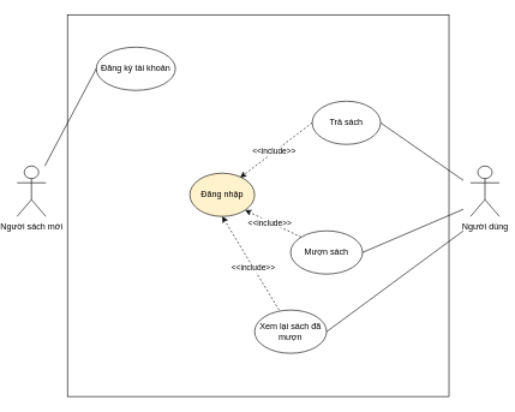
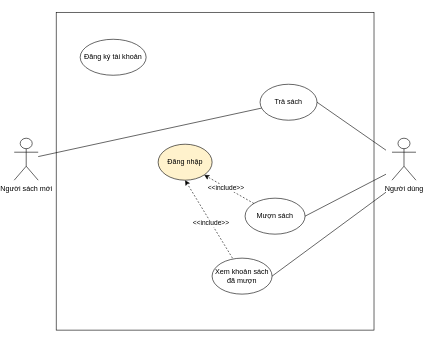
  <mxCell id="0" />
  <mxCell id="1" parent="0" />
  <mxCell id="2" value="Người sách mới" style="shape=umlActor;verticalLabelPosition=bottom;verticalAlign=top;html=1;outlineConnect=0;" vertex="1" parent="1"><mxGeometry x="20" y="230" width="40" height="70" as="geometry" /></mxCell>
  <mxCell id="3" value="" style="whiteSpace=wrap;html=1;aspect=fixed;" vertex="1" parent="1"><mxGeometry x="90" y="20" width="530" height="530" as="geometry" /></mxCell>
  <mxCell id="4" value="Người dùng" style="shape=umlActor;verticalLabelPosition=bottom;verticalAlign=top;html=1;outlineConnect=0;" vertex="1" parent="1"><mxGeometry x="650" y="230" width="40" height="70" as="geometry" /></mxCell>
  <mxCell id="5" value="Đăng ký tài khoản" style="ellipse;whiteSpace=wrap;html=1;" vertex="1" parent="1"><mxGeometry x="130" y="65" width="110" height="60" as="geometry" /></mxCell>
- <mxCell id="6" value="" style="endArrow=none;html=1;rounded=0;entryX=0;entryY=0.5;entryDx=0;entryDy=0;" edge="1" parent="1" source="2" target="5"><mxGeometry width="50" height="50" relative="1" as="geometry"><mxPoint x="390" y="310" as="sourcePoint" /><mxPoint x="440" y="260" as="targetPoint" /></mxGeometry></mxCell>
+ <mxCell id="6" value="" style="endArrow=none;html=1;rounded=0;" edge="1" parent="1" source="2" target="10"><mxGeometry width="50" height="50" relative="1" as="geometry"><mxPoint x="390" y="310" as="sourcePoint" /><mxPoint x="440" y="260" as="targetPoint" /></mxGeometry></mxCell>
  <mxCell id="7" value="Đăng nhập" style="ellipse;whiteSpace=wrap;html=1;fillColor=#fff2cc;" vertex="1" parent="1"><mxGeometry x="260" y="240" width="90" height="60" as="geometry" /></mxCell>
- <mxCell id="8" value="Xem lại sách đã mượn" style="ellipse;whiteSpace=wrap;html=1;" vertex="1" parent="1"><mxGeometry x="350" y="430" width="100" height="60" as="geometry" /></mxCell>
- <mxCell id="9" value="Mượn sách" style="ellipse;whiteSpace=wrap;html=1;" vertex="1" parent="1"><mxGeometry x="400" y="320" width="100" height="60" as="geometry" /></mxCell>
+ <mxCell id="8" value="Xem khoản sách đã mượn" style="ellipse;whiteSpace=wrap;html=1;" vertex="1" parent="1"><mxGeometry x="350" y="430" width="100" height="60" as="geometry" /></mxCell>
+ <mxCell id="9" value="Mượn sách" style="ellipse;whiteSpace=wrap;html=1;" vertex="1" parent="1"><mxGeometry x="405" y="330" width="100" height="60" as="geometry" /></mxCell>
  <mxCell id="10" value="Trả sách" style="ellipse;whiteSpace=wrap;html=1;" vertex="1" parent="1"><mxGeometry x="430" y="140" width="95" height="60" as="geometry" /></mxCell>
  <mxCell id="11" value="" style="endArrow=none;html=1;rounded=0;entryX=1;entryY=0.5;entryDx=0;entryDy=0;" edge="1" parent="1" target="10"><mxGeometry width="50" height="50" relative="1" as="geometry"><mxPoint x="640" y="250" as="sourcePoint" /><mxPoint x="440" y="260" as="targetPoint" /></mxGeometry></mxCell>
  <mxCell id="12" value="" style="endArrow=none;html=1;rounded=0;exitX=1;exitY=0.5;exitDx=0;exitDy=0;" edge="1" parent="1" source="9"><mxGeometry width="50" height="50" relative="1" as="geometry"><mxPoint x="390" y="310" as="sourcePoint" /><mxPoint x="640" y="290" as="targetPoint" /></mxGeometry></mxCell>
  <mxCell id="13" value="" style="endArrow=none;html=1;rounded=0;exitX=1;exitY=0.5;exitDx=0;exitDy=0;" edge="1" parent="1" source="8"><mxGeometry width="50" height="50" relative="1" as="geometry"><mxPoint x="390" y="310" as="sourcePoint" /><mxPoint x="640" y="320" as="targetPoint" /></mxGeometry></mxCell>
- <mxCell id="14" value="" style="endArrow=classic;html=1;rounded=0;entryX=0.778;entryY=0.1;entryDx=0;entryDy=0;entryPerimeter=0;exitX=0;exitY=0.5;exitDx=0;exitDy=0;dashed=1;" edge="1" parent="1" source="10" target="7"><mxGeometry width="50" height="50" relative="1" as="geometry"><mxPoint x="390" y="310" as="sourcePoint" /><mxPoint x="440" y="260" as="targetPoint" /></mxGeometry></mxCell>
- <mxCell id="15" value="&amp;lt;&amp;lt;include&amp;gt;&amp;gt;" style="edgeLabel;html=1;align=center;verticalAlign=middle;resizable=0;points=[];" vertex="1" connectable="0" parent="14"><mxGeometry x="0.07" y="-1" relative="1" as="geometry"><mxPoint as="offset" /></mxGeometry></mxCell>
  <mxCell id="16" value="" style="endArrow=classic;html=1;rounded=0;entryX=1;entryY=1;entryDx=0;entryDy=0;exitX=0;exitY=0;exitDx=0;exitDy=0;dashed=1;" edge="1" parent="1" source="9" target="7"><mxGeometry width="50" height="50" relative="1" as="geometry"><mxPoint x="390" y="310" as="sourcePoint" /><mxPoint x="440" y="260" as="targetPoint" /></mxGeometry></mxCell>
  <mxCell id="17" value="&amp;lt;&amp;lt;include&amp;gt;&amp;gt;" style="edgeLabel;html=1;align=center;verticalAlign=middle;resizable=0;points=[];" vertex="1" connectable="0" parent="16"><mxGeometry x="0.14" y="1" relative="1" as="geometry"><mxPoint as="offset" /></mxGeometry></mxCell>
  <mxCell id="18" value="" style="endArrow=classic;html=1;rounded=0;entryX=0.5;entryY=1;entryDx=0;entryDy=0;dashed=1;" edge="1" parent="1" target="7"><mxGeometry width="50" height="50" relative="1" as="geometry"><mxPoint x="384" y="430" as="sourcePoint" /><mxPoint x="440" y="260" as="targetPoint" /></mxGeometry></mxCell>
  <mxCell id="19" value="&amp;lt;&amp;lt;include&amp;gt;&amp;gt;" style="edgeLabel;html=1;align=center;verticalAlign=middle;resizable=0;points=[];" vertex="1" connectable="0" parent="18"><mxGeometry x="-0.096" y="1" relative="1" as="geometry"><mxPoint as="offset" /></mxGeometry></mxCell>
